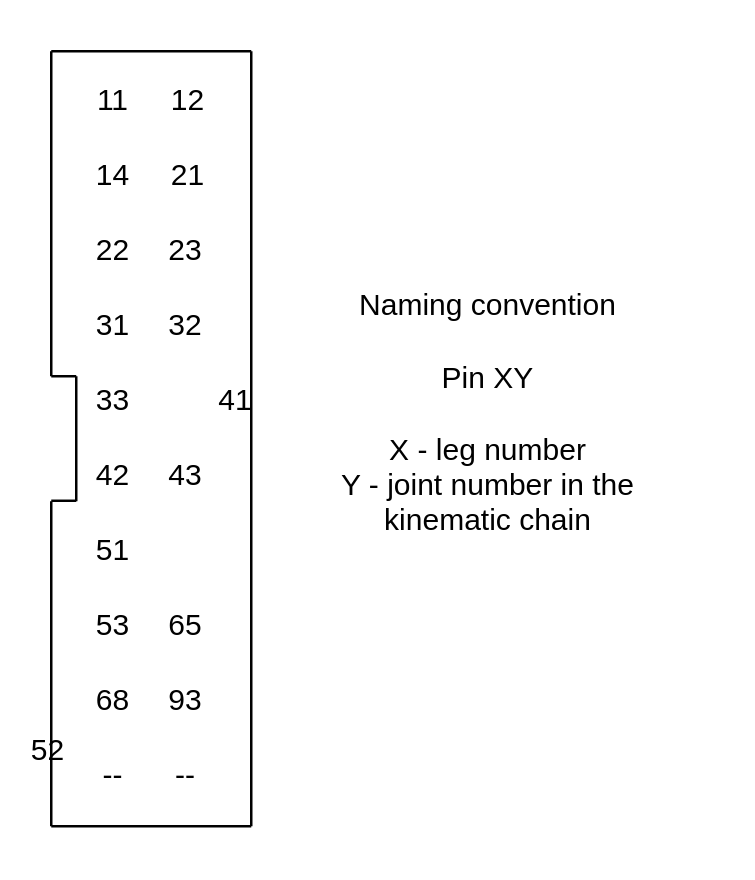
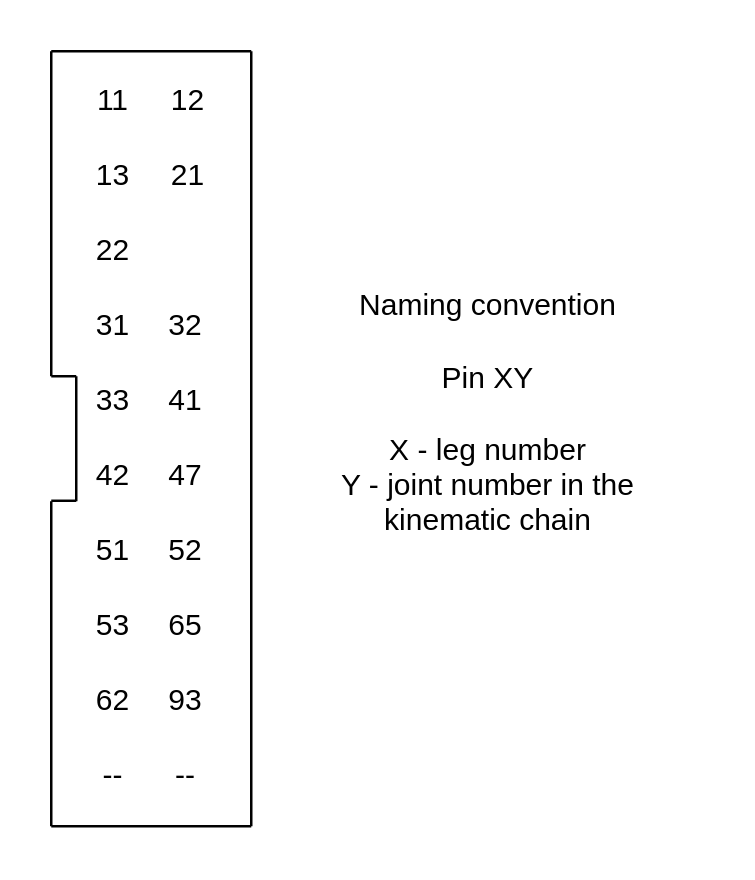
  <mxCell id="0" />
  <mxCell id="1" parent="0" />
  <mxCell id="2" value="" style="endArrow=none;html=1;rounded=0;" edge="1" parent="1"><mxGeometry width="50" height="50" relative="1" as="geometry"><mxPoint x="20" y="150" as="sourcePoint" /><mxPoint x="20" y="20" as="targetPoint" /></mxGeometry></mxCell>
  <mxCell id="3" value="" style="endArrow=none;html=1;rounded=0;" edge="1" parent="1"><mxGeometry width="50" height="50" relative="1" as="geometry"><mxPoint x="20" y="330" as="sourcePoint" /><mxPoint x="20" y="200" as="targetPoint" /></mxGeometry></mxCell>
  <mxCell id="4" value="" style="endArrow=none;html=1;rounded=0;" edge="1" parent="1"><mxGeometry width="50" height="50" relative="1" as="geometry"><mxPoint x="100" y="330" as="sourcePoint" /><mxPoint x="100" y="20" as="targetPoint" /></mxGeometry></mxCell>
  <mxCell id="5" value="" style="endArrow=none;html=1;rounded=0;" edge="1" parent="1"><mxGeometry width="50" height="50" relative="1" as="geometry"><mxPoint x="20" y="20" as="sourcePoint" /><mxPoint x="100" y="20" as="targetPoint" /></mxGeometry></mxCell>
  <mxCell id="6" value="" style="endArrow=none;html=1;rounded=0;" edge="1" parent="1"><mxGeometry width="50" height="50" relative="1" as="geometry"><mxPoint x="20" y="199.81" as="sourcePoint" /><mxPoint x="30" y="199.81" as="targetPoint" /></mxGeometry></mxCell>
  <mxCell id="7" value="" style="endArrow=none;html=1;rounded=0;" edge="1" parent="1"><mxGeometry width="50" height="50" relative="1" as="geometry"><mxPoint x="20" y="150" as="sourcePoint" /><mxPoint x="30" y="150" as="targetPoint" /></mxGeometry></mxCell>
  <mxCell id="8" value="" style="endArrow=none;html=1;rounded=0;" edge="1" parent="1"><mxGeometry width="50" height="50" relative="1" as="geometry"><mxPoint x="30" y="200" as="sourcePoint" /><mxPoint x="30" y="150" as="targetPoint" /></mxGeometry></mxCell>
  <mxCell id="9" value="11" style="text;html=1;align=center;verticalAlign=middle;whiteSpace=wrap;rounded=0;" vertex="1" parent="1"><mxGeometry x="35" y="30" width="20" height="20" as="geometry" /></mxCell>
  <mxCell id="10" value="12" style="text;html=1;align=center;verticalAlign=middle;whiteSpace=wrap;rounded=0;" vertex="1" parent="1"><mxGeometry x="65" y="30" width="20" height="20" as="geometry" /></mxCell>
- <mxCell id="11" value="14" style="text;html=1;align=center;verticalAlign=middle;whiteSpace=wrap;rounded=0;" vertex="1" parent="1"><mxGeometry x="35" y="60" width="20" height="20" as="geometry" /></mxCell>
+ <mxCell id="11" value="13" style="text;html=1;align=center;verticalAlign=middle;whiteSpace=wrap;rounded=0;" vertex="1" parent="1"><mxGeometry x="35" y="60" width="20" height="20" as="geometry" /></mxCell>
  <mxCell id="12" value="21" style="text;html=1;align=center;verticalAlign=middle;whiteSpace=wrap;rounded=0;" vertex="1" parent="1"><mxGeometry x="65" y="60" width="20" height="20" as="geometry" /></mxCell>
  <mxCell id="13" value="22" style="text;html=1;align=center;verticalAlign=middle;whiteSpace=wrap;rounded=0;" vertex="1" parent="1"><mxGeometry x="35" y="90" width="20" height="20" as="geometry" /></mxCell>
- <mxCell id="14" value="23" style="text;html=1;align=center;verticalAlign=middle;whiteSpace=wrap;rounded=0;" vertex="1" parent="1"><mxGeometry x="64" y="90" width="20" height="20" as="geometry" /></mxCell>
  <mxCell id="15" value="31" style="text;html=1;align=center;verticalAlign=middle;whiteSpace=wrap;rounded=0;" vertex="1" parent="1"><mxGeometry x="35" y="120" width="20" height="20" as="geometry" /></mxCell>
  <mxCell id="16" value="32" style="text;html=1;align=center;verticalAlign=middle;whiteSpace=wrap;rounded=0;" vertex="1" parent="1"><mxGeometry x="64" y="120" width="20" height="20" as="geometry" /></mxCell>
  <mxCell id="17" value="33" style="text;html=1;align=center;verticalAlign=middle;whiteSpace=wrap;rounded=0;" vertex="1" parent="1"><mxGeometry x="35" y="150" width="20" height="20" as="geometry" /></mxCell>
- <mxCell id="18" value="41" style="text;html=1;align=center;verticalAlign=middle;whiteSpace=wrap;rounded=0;" vertex="1" parent="1"><mxGeometry x="84" y="150" width="20" height="20" as="geometry" /></mxCell>
+ <mxCell id="18" value="41" style="text;html=1;align=center;verticalAlign=middle;whiteSpace=wrap;rounded=0;" vertex="1" parent="1"><mxGeometry x="64" y="150" width="20" height="20" as="geometry" /></mxCell>
  <mxCell id="19" value="42" style="text;html=1;align=center;verticalAlign=middle;whiteSpace=wrap;rounded=0;" vertex="1" parent="1"><mxGeometry x="35" y="180" width="20" height="20" as="geometry" /></mxCell>
- <mxCell id="20" value="43" style="text;html=1;align=center;verticalAlign=middle;whiteSpace=wrap;rounded=0;" vertex="1" parent="1"><mxGeometry x="64" y="180" width="20" height="20" as="geometry" /></mxCell>
+ <mxCell id="20" value="47" style="text;html=1;align=center;verticalAlign=middle;whiteSpace=wrap;rounded=0;" vertex="1" parent="1"><mxGeometry x="64" y="180" width="20" height="20" as="geometry" /></mxCell>
  <mxCell id="21" value="51" style="text;html=1;align=center;verticalAlign=middle;whiteSpace=wrap;rounded=0;" vertex="1" parent="1"><mxGeometry x="35" y="210" width="20" height="20" as="geometry" /></mxCell>
- <mxCell id="22" value="52" style="text;html=1;align=center;verticalAlign=middle;whiteSpace=wrap;rounded=0;" vertex="1" parent="1"><mxGeometry x="9" y="290" width="20" height="20" as="geometry" /></mxCell>
+ <mxCell id="22" value="52" style="text;html=1;align=center;verticalAlign=middle;whiteSpace=wrap;rounded=0;" vertex="1" parent="1"><mxGeometry x="64" y="210" width="20" height="20" as="geometry" /></mxCell>
  <mxCell id="23" value="53" style="text;html=1;align=center;verticalAlign=middle;whiteSpace=wrap;rounded=0;" vertex="1" parent="1"><mxGeometry x="35" y="240" width="20" height="20" as="geometry" /></mxCell>
  <mxCell id="24" value="65" style="text;html=1;align=center;verticalAlign=middle;whiteSpace=wrap;rounded=0;" vertex="1" parent="1"><mxGeometry x="64" y="240" width="20" height="20" as="geometry" /></mxCell>
- <mxCell id="25" value="68" style="text;html=1;align=center;verticalAlign=middle;whiteSpace=wrap;rounded=0;" vertex="1" parent="1"><mxGeometry x="35" y="270" width="20" height="20" as="geometry" /></mxCell>
+ <mxCell id="25" value="62" style="text;html=1;align=center;verticalAlign=middle;whiteSpace=wrap;rounded=0;" vertex="1" parent="1"><mxGeometry x="35" y="270" width="20" height="20" as="geometry" /></mxCell>
  <mxCell id="26" value="93" style="text;html=1;align=center;verticalAlign=middle;whiteSpace=wrap;rounded=0;" vertex="1" parent="1"><mxGeometry x="64" y="270" width="20" height="20" as="geometry" /></mxCell>
  <mxCell id="27" value="--" style="text;html=1;align=center;verticalAlign=middle;whiteSpace=wrap;rounded=0;" vertex="1" parent="1"><mxGeometry x="64" y="300" width="20" height="20" as="geometry" /></mxCell>
  <mxCell id="28" value="--" style="text;html=1;align=center;verticalAlign=middle;whiteSpace=wrap;rounded=0;" vertex="1" parent="1"><mxGeometry x="35" y="300" width="20" height="20" as="geometry" /></mxCell>
  <mxCell id="29" value="" style="endArrow=none;html=1;rounded=0;" edge="1" parent="1"><mxGeometry width="50" height="50" relative="1" as="geometry"><mxPoint x="20" y="330" as="sourcePoint" /><mxPoint x="100" y="330" as="targetPoint" /></mxGeometry></mxCell>
  <mxCell id="30" value="Naming convention&lt;div&gt;&lt;br&gt;&lt;/div&gt;&lt;div&gt;Pin &lt;font style=&quot;color: light-dark(rgb(0, 0, 0), rgb(0, 127, 255));&quot;&gt;X&lt;/font&gt;&lt;font style=&quot;color: light-dark(rgb(0, 0, 0), rgb(255, 0, 0));&quot;&gt;Y&lt;/font&gt;&lt;/div&gt;&lt;div&gt;&lt;br&gt;&lt;/div&gt;&lt;div&gt;&lt;font style=&quot;color: light-dark(rgb(0, 0, 0), rgb(0, 127, 255));&quot;&gt;X &lt;/font&gt;- leg number&lt;/div&gt;&lt;div&gt;&lt;font style=&quot;color: light-dark(rgb(0, 0, 0), rgb(255, 0, 0));&quot;&gt;Y&lt;/font&gt; - joint number in the kinematic chain&lt;/div&gt;" style="text;html=1;align=center;verticalAlign=middle;whiteSpace=wrap;rounded=0;" vertex="1" parent="1"><mxGeometry x="110" y="110" width="170" height="110" as="geometry" /></mxCell>
